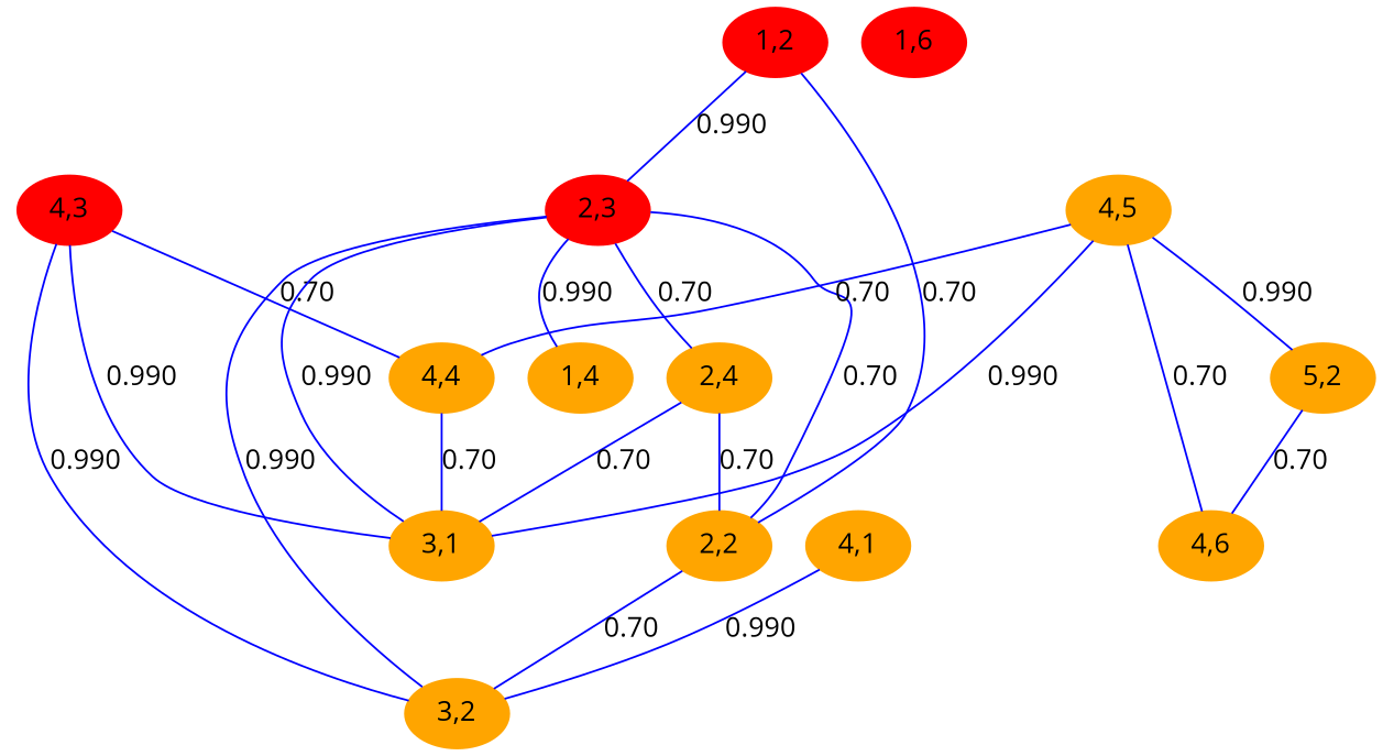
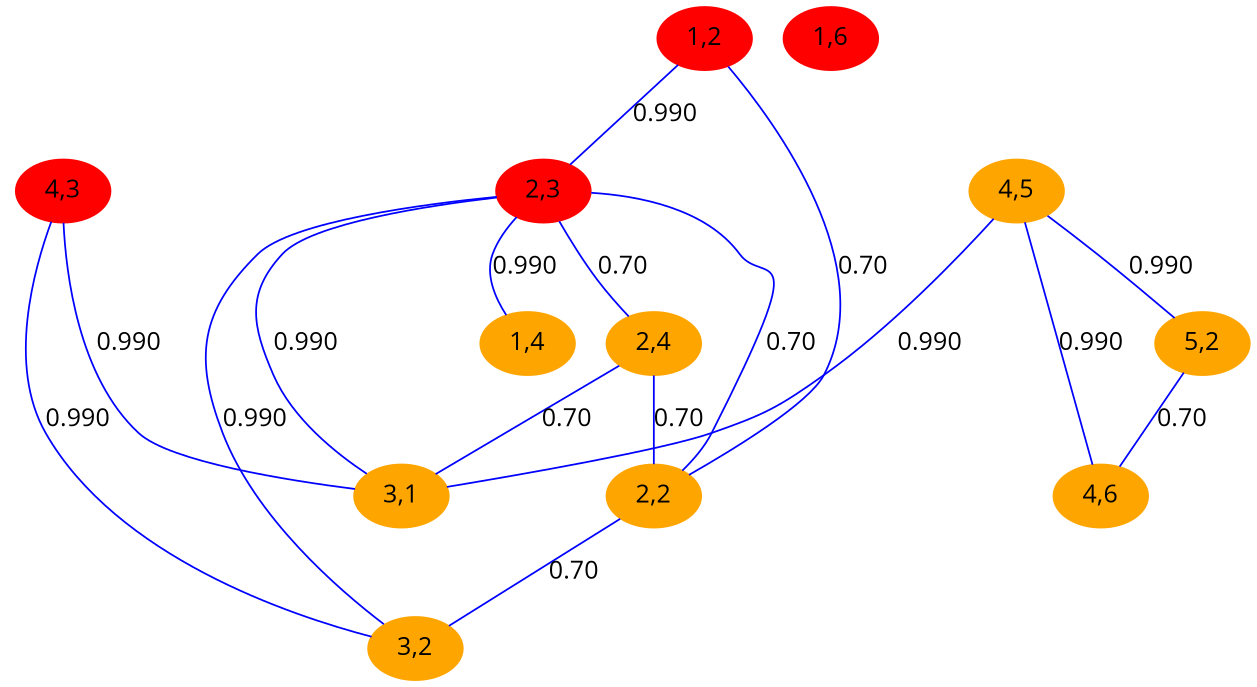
  strict graph {
    fontname="Open Sans"
    node [color=orange fontname="Open Sans" shape=ellipse style=filled]
    edge [color=blue fontname="Open Sans"]
    n1 [color=red label="4,3"]
-   n2 [label="4,4"]
    n3 [label="3,2"]
    n4 [label="3,1"]
    n5 [color=red label="1,2"]
    n6 [color=red label="2,3"]
    n7 [label="2,2"]
    n8 [label="2,4"]
    n9 [label="1,4"]
    n10 [color=red label="1,6"]
    n11 [label="4,5"]
    n12 [label="5,2"]
    n13 [label="4,6"]
-   n14 [label="4,1"]
-   n1 -- n2 [label=0.70]
    n1 -- n3 [label=0.990]
    n1 -- n4 [label=0.990]
-   n2 -- n4 [label=0.70]
    n5 -- n6 [label=0.990]
    n5 -- n7 [label=0.70]
    n6 -- n3 [label=0.990]
    n6 -- n4 [label=0.990]
    n6 -- n7 [label=0.70]
    n6 -- n8 [label=0.70]
    n6 -- n9 [label=0.990]
    n7 -- n3 [label=0.70]
    n8 -- n4 [label=0.70]
    n8 -- n7 [label=0.70]
-   n11 -- n2 [label=0.70]
    n11 -- n4 [label=0.990]
    n11 -- n12 [label=0.990]
-   n11 -- n13 [label=0.70]
+   n11 -- n13 [label=0.990]
    n12 -- n13 [label=0.70]
-   n14 -- n3 [label=0.990]
  }
